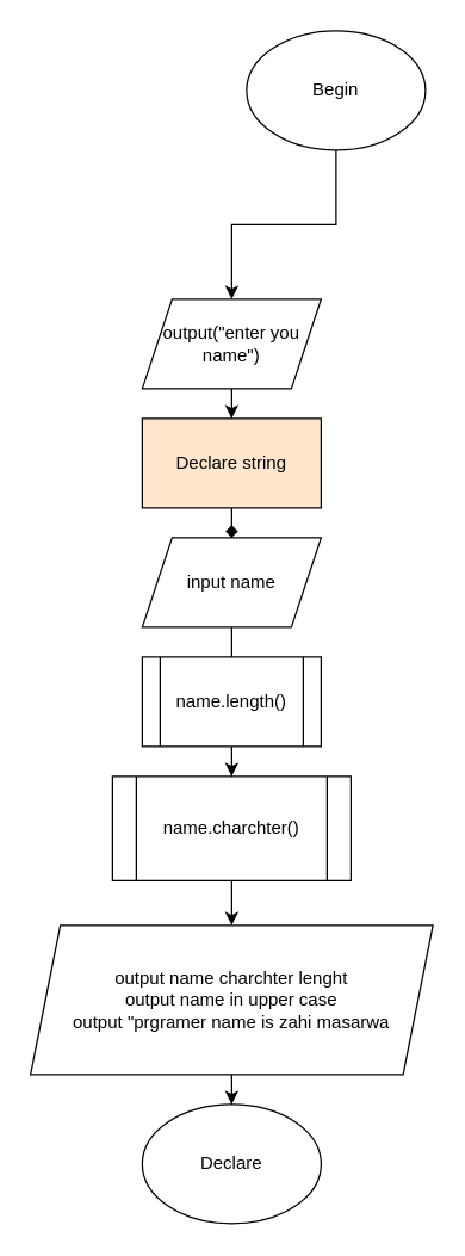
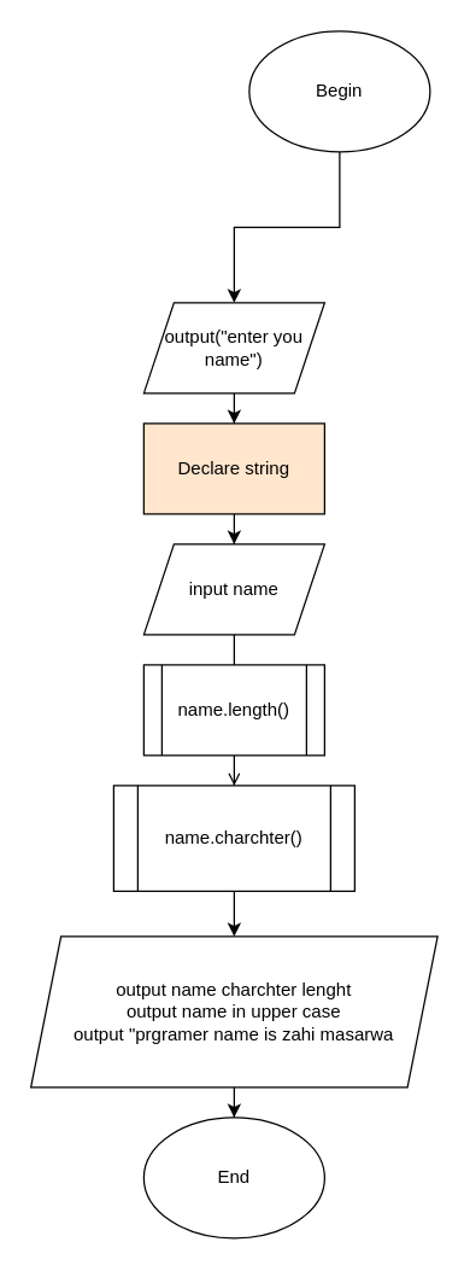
  <mxCell id="0" />
  <mxCell id="1" parent="0" />
  <mxCell id="2" value="" style="edgeStyle=orthogonalEdgeStyle;rounded=0;orthogonalLoop=1;jettySize=auto;html=1;" parent="1" source="3" target="7" edge="1"><mxGeometry relative="1" as="geometry"><mxPoint x="155" y="120" as="targetPoint" /></mxGeometry></mxCell>
  <mxCell id="3" value="Begin" style="ellipse;whiteSpace=wrap;html=1;" parent="1" vertex="1"><mxGeometry x="165" y="20" width="120" height="80" as="geometry" /></mxCell>
- <mxCell id="4" value="" style="edgeStyle=orthogonalEdgeStyle;rounded=0;orthogonalLoop=1;jettySize=auto;html=1;endArrow=diamond;" parent="1" source="5" target="9" edge="1"><mxGeometry relative="1" as="geometry" /></mxCell>
+ <mxCell id="4" value="" style="edgeStyle=orthogonalEdgeStyle;rounded=0;orthogonalLoop=1;jettySize=auto;html=1;" parent="1" source="5" target="9" edge="1"><mxGeometry relative="1" as="geometry" /></mxCell>
  <mxCell id="5" value="Declare string" style="whiteSpace=wrap;html=1;fillColor=#ffe6cc;" parent="1" vertex="1"><mxGeometry x="95" y="280" width="120" height="60" as="geometry" /></mxCell>
  <mxCell id="6" value="" style="edgeStyle=orthogonalEdgeStyle;rounded=0;orthogonalLoop=1;jettySize=auto;html=1;" parent="1" source="7" target="5" edge="1"><mxGeometry relative="1" as="geometry" /></mxCell>
  <mxCell id="7" value="output(&quot;enter you name&quot;)" style="shape=parallelogram;perimeter=parallelogramPerimeter;whiteSpace=wrap;html=1;fixedSize=1;" parent="1" vertex="1"><mxGeometry x="95" y="200" width="120" height="60" as="geometry" /></mxCell>
  <mxCell id="8" value="" style="edgeStyle=orthogonalEdgeStyle;rounded=0;orthogonalLoop=1;jettySize=auto;html=1;" parent="1" source="9" edge="1"><mxGeometry relative="1" as="geometry"><mxPoint x="155" y="500" as="targetPoint" /></mxGeometry></mxCell>
  <mxCell id="9" value="input name" style="shape=parallelogram;perimeter=parallelogramPerimeter;whiteSpace=wrap;html=1;fixedSize=1;" parent="1" vertex="1"><mxGeometry x="95" y="360" width="120" height="60" as="geometry" /></mxCell>
- <mxCell id="10" value="" style="edgeStyle=orthogonalEdgeStyle;rounded=0;orthogonalLoop=1;jettySize=auto;html=1;" parent="1" source="11" target="13" edge="1"><mxGeometry relative="1" as="geometry" /></mxCell>
+ <mxCell id="10" value="" style="edgeStyle=orthogonalEdgeStyle;rounded=0;orthogonalLoop=1;jettySize=auto;html=1;endArrow=open;" parent="1" source="11" target="13" edge="1"><mxGeometry relative="1" as="geometry" /></mxCell>
  <mxCell id="11" value="name.length()" style="shape=process;whiteSpace=wrap;html=1;backgroundOutline=1;" parent="1" vertex="1"><mxGeometry x="95" y="440" width="120" height="60" as="geometry" /></mxCell>
  <mxCell id="12" value="" style="edgeStyle=orthogonalEdgeStyle;rounded=0;orthogonalLoop=1;jettySize=auto;html=1;" parent="1" source="13" target="15" edge="1"><mxGeometry relative="1" as="geometry" /></mxCell>
  <mxCell id="13" value="name.charchter()" style="shape=process;whiteSpace=wrap;html=1;backgroundOutline=1;" parent="1" vertex="1"><mxGeometry x="75" y="520" width="160" height="70" as="geometry" /></mxCell>
  <mxCell id="14" value="" style="edgeStyle=orthogonalEdgeStyle;rounded=0;orthogonalLoop=1;jettySize=auto;html=1;" parent="1" source="15" target="16" edge="1"><mxGeometry relative="1" as="geometry" /></mxCell>
  <mxCell id="15" value="output name charchter lenght&lt;br&gt;output name in upper case&lt;br&gt;output &quot;prgramer name is zahi masarwa" style="shape=parallelogram;perimeter=parallelogramPerimeter;whiteSpace=wrap;html=1;fixedSize=1;" parent="1" vertex="1"><mxGeometry x="20" y="620" width="270" height="100" as="geometry" /></mxCell>
- <mxCell id="16" value="Declare" style="ellipse;whiteSpace=wrap;html=1;" parent="1" vertex="1"><mxGeometry x="95" y="740" width="120" height="80" as="geometry" /></mxCell>
+ <mxCell id="16" value="End" style="ellipse;whiteSpace=wrap;html=1;" parent="1" vertex="1"><mxGeometry x="95" y="740" width="120" height="80" as="geometry" /></mxCell>
